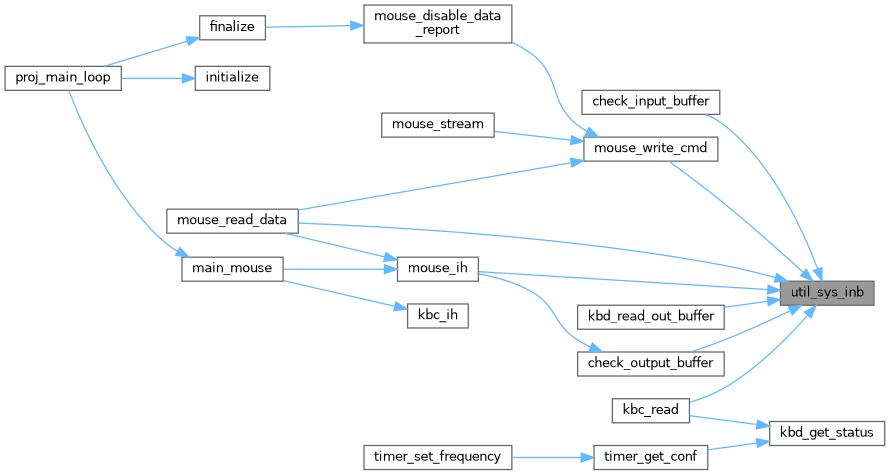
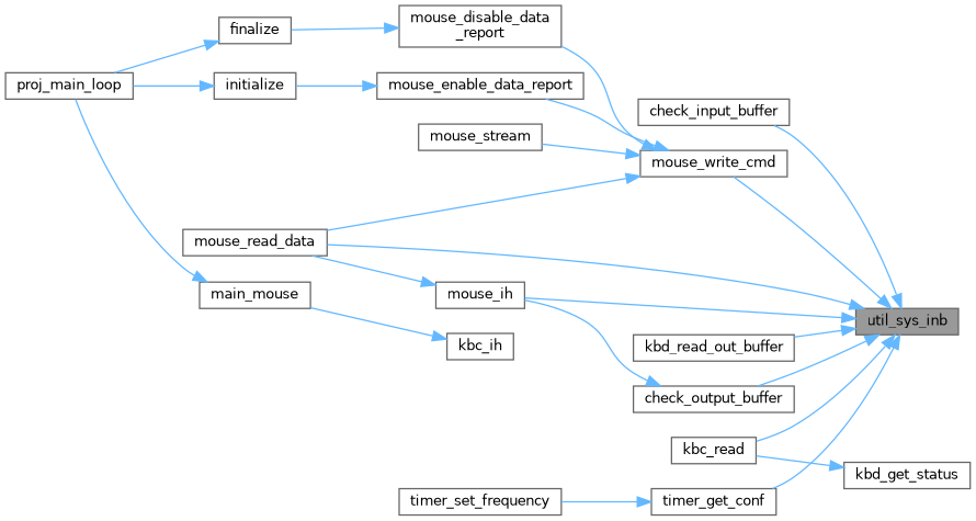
  digraph {
    rankdir=RL
    node [color=grey40 fillcolor=white fontname=Helvetica fontsize=10 shape=box style=filled]
    edge [color=steelblue1 dir=back fontname=Helvetica fontsize=10 labelfontname=Helvetica labelfontsize=10 style=solid]
    n1 [color=gray40 fillcolor=grey60 fontcolor=black height=0.2 label=util_sys_inb width=0.4]
    n2 [height=0.2 label=check_input_buffer width=0.4]
    n3 [height=0.2 label=mouse_write_cmd width=0.4]
    n4 [height=0.2 label=check_output_buffer width=0.4]
    n5 [height=0.2 label=mouse_ih width=0.4]
    n6 [height=0.2 label=kbc_read width=0.4]
    n7 [height=0.2 label=kbd_read_out_buffer width=0.4]
    n8 [height=0.2 label=timer_get_conf width=0.4]
    n9 [height=0.2 label=mouse_read_data width=0.4]
    n10 [height=0.2 label="mouse_disable_data\l_report" width=0.4]
+   n11 [height=0.2 label=mouse_enable_data_report width=0.4]
    n12 [height=0.2 label=mouse_stream width=0.4]
    n13 [height=0.2 label=main_mouse width=0.4]
    n14 [height=0.2 label=kbd_get_status width=0.4]
    n15 [height=0.2 label=timer_set_frequency width=0.4]
    n16 [height=0.2 label=finalize width=0.4]
    n17 [height=0.2 label=initialize width=0.4]
    n18 [height=0.2 label=proj_main_loop width=0.4]
    n19 [height=0.2 label=kbc_ih width=0.4]
    n1 -> n2
    n1 -> n3
    n1 -> n4
    n1 -> n5
    n1 -> n6
    n1 -> n7
-   n14 -> n8
+   n1 -> n8
    n1 -> n9
    n3 -> n9
    n3 -> n10
+   n3 -> n11
    n3 -> n12
    n4 -> n5
    n5 -> n9
-   n5 -> n13
    n8 -> n15
    n10 -> n16
+   n11 -> n17
    n13 -> n18
    n14 -> n6
    n16 -> n18
    n17 -> n18
    n19 -> n13
  }
